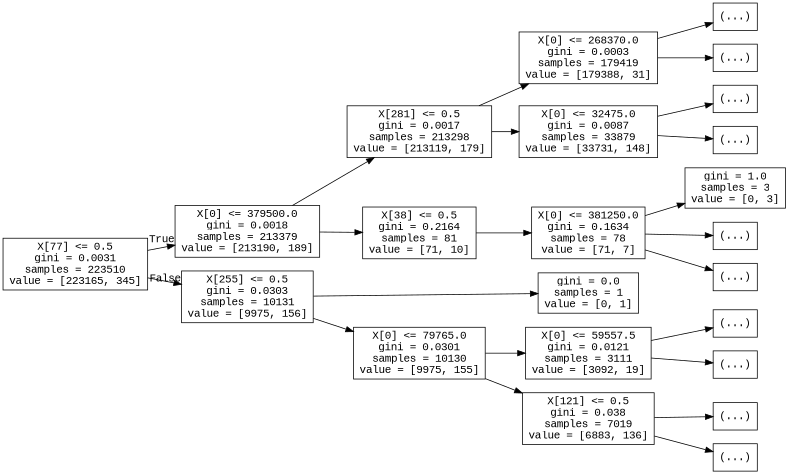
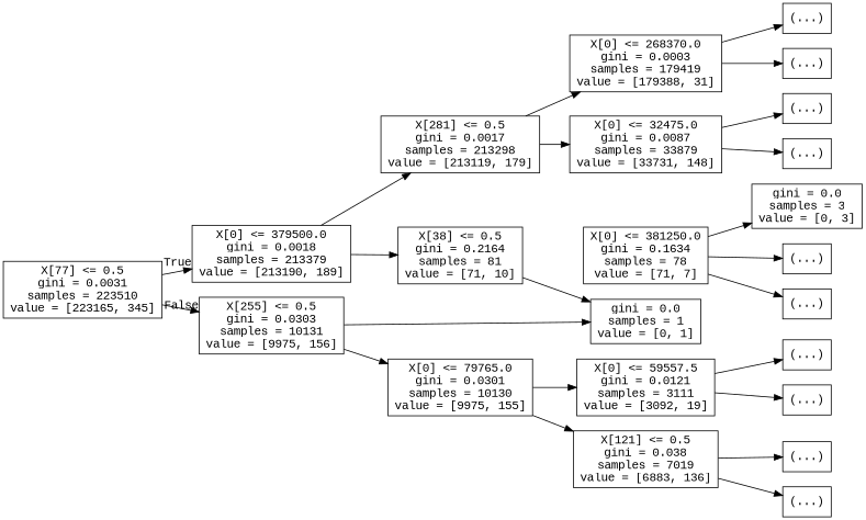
  digraph {
    fontname="Liberation Mono"
    rankdir=LR
    node [fontname="Liberation Mono" shape=box]
    edge [fontname="Liberation Mono"]
    n1 [label="X[77] <= 0.5\ngini = 0.0031\nsamples = 223510\nvalue = [223165, 345]"]
    n2 [label="X[0] <= 379500.0\ngini = 0.0018\nsamples = 213379\nvalue = [213190, 189]"]
    n3 [label="X[255] <= 0.5\ngini = 0.0303\nsamples = 10131\nvalue = [9975, 156]"]
    n4 [label="X[281] <= 0.5\ngini = 0.0017\nsamples = 213298\nvalue = [213119, 179]"]
    n5 [label="X[38] <= 0.5\ngini = 0.2164\nsamples = 81\nvalue = [71, 10]"]
    n6 [label="X[0] <= 79765.0\ngini = 0.0301\nsamples = 10130\nvalue = [9975, 155]"]
    n7 [label="gini = 0.0\nsamples = 1\nvalue = [0, 1]"]
    n8 [label="X[0] <= 268370.0\ngini = 0.0003\nsamples = 179419\nvalue = [179388, 31]"]
    n9 [label="X[0] <= 32475.0\ngini = 0.0087\nsamples = 33879\nvalue = [33731, 148]"]
    n10 [label="X[0] <= 381250.0\ngini = 0.1634\nsamples = 78\nvalue = [71, 7]"]
    n11 [label="(...)"]
    n12 [label="(...)"]
    n13 [label="(...)"]
    n14 [label="(...)"]
-   n15 [label="gini = 1.0\nsamples = 3\nvalue = [0, 3]"]
+   n15 [label="gini = 0.0\nsamples = 3\nvalue = [0, 3]"]
    n16 [label="(...)"]
    n17 [label="(...)"]
    n18 [label="X[0] <= 59557.5\ngini = 0.0121\nsamples = 3111\nvalue = [3092, 19]"]
    n19 [label="X[121] <= 0.5\ngini = 0.038\nsamples = 7019\nvalue = [6883, 136]"]
    n20 [label="(...)"]
    n21 [label="(...)"]
    n22 [label="(...)"]
    n23 [label="(...)"]
    n1 -> n2 [headlabel=True labelangle=45 labeldistance=2.5]
    n1 -> n3 [headlabel=False labelangle=-45 labeldistance=2.5]
    n2 -> n4
    n2 -> n5
    n3 -> n6
    n3 -> n7
    n4 -> n8
    n4 -> n9
-   n5 -> n10
+   n5 -> n7
    n6 -> n18
    n6 -> n19
    n8 -> n11
    n8 -> n12
    n9 -> n13
    n9 -> n14
    n10 -> n15
    n10 -> n16
    n10 -> n17
    n18 -> n20
    n18 -> n21
    n19 -> n22
    n19 -> n23
  }
